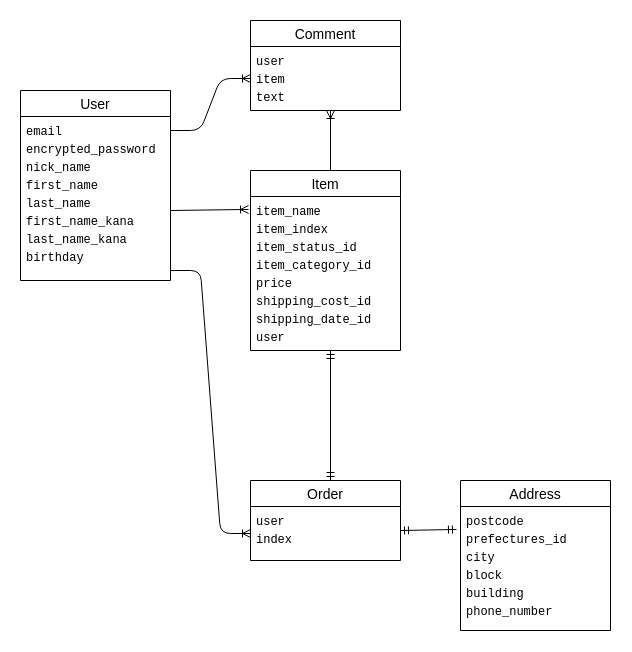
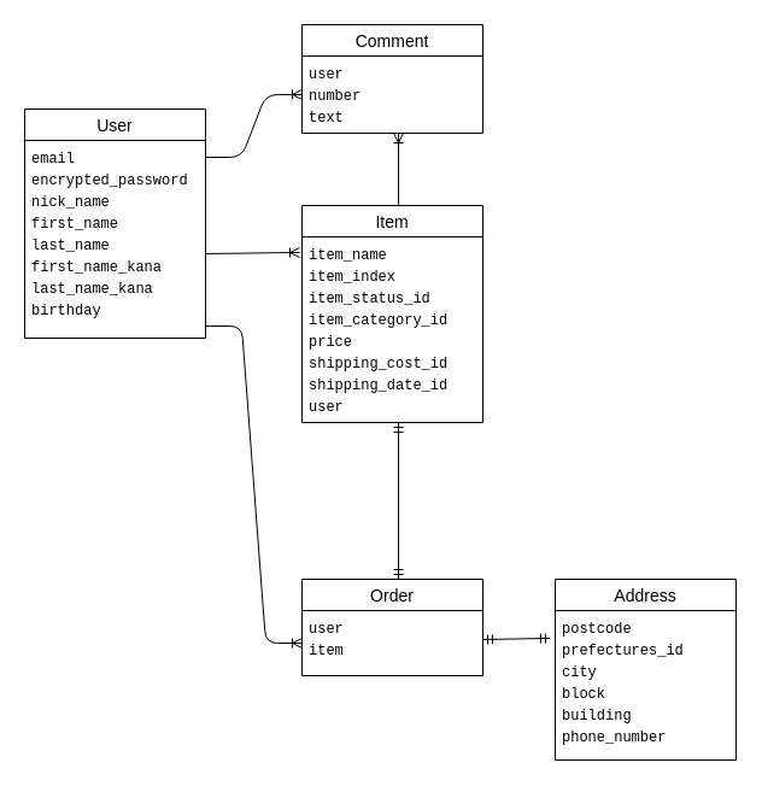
  <mxCell id="0" />
  <mxCell id="1" parent="0" />
  <mxCell id="2" value="Address" style="swimlane;fontStyle=0;childLayout=stackLayout;horizontal=1;startSize=26;horizontalStack=0;resizeParent=1;resizeParentMax=0;resizeLast=0;collapsible=1;marginBottom=0;align=center;fontSize=14;" parent="1" vertex="1"><mxGeometry x="460" y="480" width="150" height="150" as="geometry" /></mxCell>
  <mxCell id="3" value="&lt;div style=&quot;font-family: Menlo, Monaco, &amp;quot;Courier New&amp;quot;, monospace; line-height: 18px; white-space: pre;&quot;&gt;&lt;div style=&quot;&quot;&gt;&lt;div style=&quot;line-height: 18px;&quot;&gt;&lt;div style=&quot;&quot;&gt;&lt;span style=&quot;background-color: rgb(255, 255, 255);&quot;&gt;&lt;font style=&quot;color: rgb(0, 0, 0);&quot;&gt;postcode&lt;/font&gt;&lt;/span&gt;&lt;/div&gt;&lt;div style=&quot;&quot;&gt;&lt;span style=&quot;background-color: rgb(255, 255, 255); color: rgb(204, 204, 204);&quot;&gt;&lt;font style=&quot;color: rgb(0, 0, 0);&quot;&gt;prefectures_id&lt;/font&gt;&lt;/span&gt;&lt;/div&gt;&lt;div style=&quot;&quot;&gt;&lt;span style=&quot;background-color: rgb(255, 255, 255); color: rgb(204, 204, 204);&quot;&gt;&lt;font style=&quot;color: rgb(0, 0, 0);&quot;&gt;city&lt;/font&gt;&lt;/span&gt;&lt;/div&gt;&lt;div style=&quot;&quot;&gt;&lt;span style=&quot;background-color: rgb(255, 255, 255); color: rgb(204, 204, 204);&quot;&gt;&lt;font style=&quot;color: rgb(0, 0, 0);&quot;&gt;block&lt;/font&gt;&lt;/span&gt;&lt;/div&gt;&lt;div style=&quot;&quot;&gt;&lt;span style=&quot;background-color: rgb(255, 255, 255); color: rgb(204, 204, 204);&quot;&gt;&lt;font style=&quot;color: rgb(0, 0, 0);&quot;&gt;building &lt;/font&gt;&lt;/span&gt;&lt;/div&gt;&lt;div style=&quot;&quot;&gt;&lt;span style=&quot;background-color: rgb(255, 255, 255); color: rgb(204, 204, 204);&quot;&gt;&lt;font style=&quot;color: rgb(0, 0, 0);&quot;&gt;phone_number&lt;/font&gt;&lt;/span&gt;&lt;/div&gt;&lt;/div&gt;&lt;/div&gt;&lt;/div&gt;" style="text;strokeColor=none;fillColor=none;spacingLeft=4;spacingRight=4;overflow=hidden;rotatable=0;points=[[0,0.5],[1,0.5]];portConstraint=eastwest;fontSize=12;whiteSpace=wrap;html=1;" parent="2" vertex="1"><mxGeometry y="26" width="150" height="124" as="geometry" /></mxCell>
  <mxCell id="4" value="Item" style="swimlane;fontStyle=0;childLayout=stackLayout;horizontal=1;startSize=26;horizontalStack=0;resizeParent=1;resizeParentMax=0;resizeLast=0;collapsible=1;marginBottom=0;align=center;fontSize=14;" parent="1" vertex="1"><mxGeometry x="250" y="170" width="150" height="180" as="geometry" /></mxCell>
  <mxCell id="5" value="&lt;div style=&quot;font-family: Menlo, Monaco, &amp;quot;Courier New&amp;quot;, monospace; line-height: 18px; white-space: pre;&quot;&gt;&lt;div style=&quot;&quot;&gt;&lt;span style=&quot;background-color: rgb(255, 255, 255);&quot;&gt;&lt;font style=&quot;color: rgb(0, 0, 0);&quot;&gt;item_name    &lt;/font&gt;&lt;/span&gt;&lt;/div&gt;&lt;div style=&quot;&quot;&gt;&lt;span style=&quot;background-color: rgb(255, 255, 255); color: rgb(204, 204, 204);&quot;&gt;&lt;font style=&quot;color: rgb(0, 0, 0);&quot;&gt;item_index   &lt;/font&gt;&lt;/span&gt;&lt;/div&gt;&lt;div style=&quot;&quot;&gt;&lt;span style=&quot;background-color: rgb(255, 255, 255); color: rgb(204, 204, 204);&quot;&gt;&lt;font style=&quot;color: rgb(0, 0, 0);&quot;&gt;item_status_id  &lt;/font&gt;&lt;/span&gt;&lt;/div&gt;&lt;div style=&quot;&quot;&gt;&lt;span style=&quot;background-color: rgb(255, 255, 255); color: rgb(204, 204, 204);&quot;&gt;&lt;font style=&quot;color: rgb(0, 0, 0);&quot;&gt;item_category_id&lt;/font&gt;&lt;/span&gt;&lt;/div&gt;&lt;div style=&quot;&quot;&gt;&lt;span style=&quot;background-color: rgb(255, 255, 255); color: rgb(204, 204, 204);&quot;&gt;&lt;font style=&quot;color: rgb(0, 0, 0);&quot;&gt;price        &lt;/font&gt;&lt;/span&gt;&lt;/div&gt;&lt;div style=&quot;&quot;&gt;&lt;span style=&quot;background-color: rgb(255, 255, 255); color: rgb(204, 204, 204);&quot;&gt;&lt;font style=&quot;color: rgb(0, 0, 0);&quot;&gt;shipping_cost_id&lt;/font&gt;&lt;/span&gt;&lt;/div&gt;&lt;div style=&quot;&quot;&gt;&lt;span style=&quot;background-color: rgb(255, 255, 255); color: rgb(204, 204, 204);&quot;&gt;&lt;font style=&quot;color: rgb(0, 0, 0);&quot;&gt;shipping_date_id&lt;/font&gt;&lt;/span&gt;&lt;/div&gt;&lt;div style=&quot;&quot;&gt;&lt;span style=&quot;background-color: rgb(255, 255, 255); color: rgb(204, 204, 204);&quot;&gt;&lt;font style=&quot;color: rgb(0, 0, 0);&quot;&gt;user&lt;/font&gt;&lt;/span&gt;&lt;/div&gt;&lt;/div&gt;" style="text;strokeColor=none;fillColor=none;spacingLeft=4;spacingRight=4;overflow=hidden;rotatable=0;points=[[0,0.5],[1,0.5]];portConstraint=eastwest;fontSize=12;whiteSpace=wrap;html=1;" parent="4" vertex="1"><mxGeometry y="26" width="150" height="154" as="geometry" /></mxCell>
  <mxCell id="6" value="Order" style="swimlane;fontStyle=0;childLayout=stackLayout;horizontal=1;startSize=26;horizontalStack=0;resizeParent=1;resizeParentMax=0;resizeLast=0;collapsible=1;marginBottom=0;align=center;fontSize=14;" parent="1" vertex="1"><mxGeometry x="250" y="480" width="150" height="80" as="geometry" /></mxCell>
- <mxCell id="7" value="&lt;div style=&quot;font-family: Menlo, Monaco, &amp;quot;Courier New&amp;quot;, monospace; font-weight: normal; font-size: 12px; line-height: 18px; white-space: pre;&quot;&gt;&lt;div style=&quot;&quot;&gt;&lt;span style=&quot;background-color: rgb(255, 255, 255);&quot;&gt;&lt;font style=&quot;color: rgb(0, 0, 0);&quot;&gt;user&lt;/font&gt;&lt;/span&gt;&lt;/div&gt;&lt;div style=&quot;&quot;&gt;&lt;span style=&quot;background-color: rgb(255, 255, 255); color: rgb(204, 204, 204);&quot;&gt;&lt;font style=&quot;color: rgb(0, 0, 0);&quot;&gt;index&lt;/font&gt;&lt;/span&gt;&lt;/div&gt;&lt;/div&gt;" style="text;strokeColor=none;fillColor=none;spacingLeft=4;spacingRight=4;overflow=hidden;rotatable=0;points=[[0,0.5],[1,0.5]];portConstraint=eastwest;fontSize=12;whiteSpace=wrap;html=1;" parent="6" vertex="1"><mxGeometry y="26" width="150" height="54" as="geometry" /></mxCell>
+ <mxCell id="7" value="&lt;div style=&quot;font-family: Menlo, Monaco, &amp;quot;Courier New&amp;quot;, monospace; font-weight: normal; font-size: 12px; line-height: 18px; white-space: pre;&quot;&gt;&lt;div style=&quot;&quot;&gt;&lt;span style=&quot;background-color: rgb(255, 255, 255);&quot;&gt;&lt;font style=&quot;color: rgb(0, 0, 0);&quot;&gt;user&lt;/font&gt;&lt;/span&gt;&lt;/div&gt;&lt;div style=&quot;&quot;&gt;&lt;span style=&quot;background-color: rgb(255, 255, 255); color: rgb(204, 204, 204);&quot;&gt;&lt;font style=&quot;color: rgb(0, 0, 0);&quot;&gt;item&lt;/font&gt;&lt;/span&gt;&lt;/div&gt;&lt;/div&gt;" style="text;strokeColor=none;fillColor=none;spacingLeft=4;spacingRight=4;overflow=hidden;rotatable=0;points=[[0,0.5],[1,0.5]];portConstraint=eastwest;fontSize=12;whiteSpace=wrap;html=1;" parent="6" vertex="1"><mxGeometry y="26" width="150" height="54" as="geometry" /></mxCell>
  <mxCell id="8" value="User" style="swimlane;fontStyle=0;childLayout=stackLayout;horizontal=1;startSize=26;horizontalStack=0;resizeParent=1;resizeParentMax=0;resizeLast=0;collapsible=1;marginBottom=0;align=center;fontSize=14;" parent="1" vertex="1"><mxGeometry x="20" y="90" width="150" height="190" as="geometry" /></mxCell>
  <mxCell id="9" value="&lt;div style=&quot;font-family: Menlo, Monaco, &amp;quot;Courier New&amp;quot;, monospace; font-weight: normal; font-size: 12px; line-height: 18px; white-space: pre;&quot;&gt;&lt;div style=&quot;&quot;&gt;&lt;span style=&quot;background-color: rgb(255, 255, 255);&quot;&gt;&lt;font style=&quot;color: rgb(0, 0, 0);&quot;&gt;email&lt;/font&gt;&lt;/span&gt;&lt;/div&gt;&lt;div style=&quot;&quot;&gt;&lt;span style=&quot;background-color: rgb(255, 255, 255); color: rgb(204, 204, 204);&quot;&gt;&lt;font style=&quot;color: rgb(0, 0, 0);&quot;&gt;encrypted_password&lt;/font&gt;&lt;/span&gt;&lt;/div&gt;&lt;div style=&quot;&quot;&gt;&lt;span style=&quot;background-color: rgb(255, 255, 255); color: rgb(204, 204, 204);&quot;&gt;&lt;font style=&quot;color: rgb(0, 0, 0);&quot;&gt;nick_name    &lt;/font&gt;&lt;/span&gt;&lt;/div&gt;&lt;div style=&quot;&quot;&gt;&lt;span style=&quot;background-color: rgb(255, 255, 255); color: rgb(204, 204, 204);&quot;&gt;&lt;font style=&quot;color: rgb(0, 0, 0);&quot;&gt;first_name         &lt;/font&gt;&lt;/span&gt;&lt;/div&gt;&lt;div style=&quot;&quot;&gt;&lt;span style=&quot;background-color: rgb(255, 255, 255); color: rgb(204, 204, 204);&quot;&gt;&lt;font style=&quot;color: rgb(0, 0, 0);&quot;&gt;last_name          &lt;/font&gt;&lt;/span&gt;&lt;/div&gt;&lt;div style=&quot;&quot;&gt;&lt;span style=&quot;background-color: rgb(255, 255, 255);&quot;&gt;&lt;font style=&quot;color: rgb(0, 0, 0);&quot;&gt;first_name_kana &lt;/font&gt;&lt;/span&gt;&lt;/div&gt;&lt;div style=&quot;&quot;&gt;&lt;span style=&quot;background-color: rgb(255, 255, 255); color: rgb(204, 204, 204);&quot;&gt;&lt;font style=&quot;color: rgb(0, 0, 0);&quot;&gt;last_name_kana&lt;/font&gt;&lt;/span&gt;&lt;/div&gt;&lt;div style=&quot;&quot;&gt;&lt;span style=&quot;background-color: rgb(255, 255, 255); color: rgb(204, 204, 204);&quot;&gt;&lt;font style=&quot;color: rgb(0, 0, 0);&quot;&gt;birthday&lt;/font&gt;&lt;/span&gt;&lt;/div&gt;&lt;/div&gt;" style="text;spacingLeft=4;spacingRight=4;overflow=hidden;rotatable=0;points=[[0,0.5],[1,0.5]];portConstraint=eastwest;fontSize=12;whiteSpace=wrap;html=1;" parent="8" vertex="1"><mxGeometry y="26" width="150" height="164" as="geometry" /></mxCell>
  <mxCell id="10" value="Comment" style="swimlane;fontStyle=0;childLayout=stackLayout;horizontal=1;startSize=26;horizontalStack=0;resizeParent=1;resizeParentMax=0;resizeLast=0;collapsible=1;marginBottom=0;align=center;fontSize=14;" vertex="1" parent="1"><mxGeometry x="250" y="20" width="150" height="90" as="geometry" /></mxCell>
- <mxCell id="11" value="&lt;div style=&quot;font-family: Menlo, Monaco, &amp;quot;Courier New&amp;quot;, monospace; line-height: 18px; white-space: pre;&quot;&gt;&lt;div style=&quot;&quot;&gt;&lt;span style=&quot;background-color: rgb(255, 255, 255);&quot;&gt;&lt;font style=&quot;color: rgb(0, 0, 0);&quot;&gt;user&lt;/font&gt;&lt;/span&gt;&lt;/div&gt;&lt;div style=&quot;&quot;&gt;&lt;span style=&quot;background-color: rgb(255, 255, 255); color: rgb(204, 204, 204);&quot;&gt;&lt;font style=&quot;color: rgb(0, 0, 0);&quot;&gt;item&lt;/font&gt;&lt;/span&gt;&lt;/div&gt;&lt;div style=&quot;&quot;&gt;&lt;font color=&quot;#000000&quot;&gt;&lt;span style=&quot;background-color: rgb(255, 255, 255);&quot;&gt;text&lt;/span&gt;&lt;/font&gt;&lt;/div&gt;&lt;/div&gt;" style="text;strokeColor=none;fillColor=none;spacingLeft=4;spacingRight=4;overflow=hidden;rotatable=0;points=[[0,0.5],[1,0.5]];portConstraint=eastwest;fontSize=12;whiteSpace=wrap;html=1;" vertex="1" parent="10"><mxGeometry y="26" width="150" height="64" as="geometry" /></mxCell>
+ <mxCell id="11" value="&lt;div style=&quot;font-family: Menlo, Monaco, &amp;quot;Courier New&amp;quot;, monospace; line-height: 18px; white-space: pre;&quot;&gt;&lt;div style=&quot;&quot;&gt;&lt;span style=&quot;background-color: rgb(255, 255, 255);&quot;&gt;&lt;font style=&quot;color: rgb(0, 0, 0);&quot;&gt;user&lt;/font&gt;&lt;/span&gt;&lt;/div&gt;&lt;div style=&quot;&quot;&gt;&lt;span style=&quot;background-color: rgb(255, 255, 255); color: rgb(204, 204, 204);&quot;&gt;&lt;font style=&quot;color: rgb(0, 0, 0);&quot;&gt;number&lt;/font&gt;&lt;/span&gt;&lt;/div&gt;&lt;div style=&quot;&quot;&gt;&lt;font color=&quot;#000000&quot;&gt;&lt;span style=&quot;background-color: rgb(255, 255, 255);&quot;&gt;text&lt;/span&gt;&lt;/font&gt;&lt;/div&gt;&lt;/div&gt;" style="text;strokeColor=none;fillColor=none;spacingLeft=4;spacingRight=4;overflow=hidden;rotatable=0;points=[[0,0.5],[1,0.5]];portConstraint=eastwest;fontSize=12;whiteSpace=wrap;html=1;" vertex="1" parent="10"><mxGeometry y="26" width="150" height="64" as="geometry" /></mxCell>
  <mxCell id="12" value="" style="fontSize=12;html=1;endArrow=ERoneToMany;" edge="1" parent="10"><mxGeometry width="100" height="100" relative="1" as="geometry"><mxPoint x="80" y="150" as="sourcePoint" /><mxPoint x="80" y="90" as="targetPoint" /></mxGeometry></mxCell>
  <mxCell id="13" value="" style="edgeStyle=entityRelationEdgeStyle;fontSize=12;html=1;endArrow=ERoneToMany;entryX=0;entryY=0.5;entryDx=0;entryDy=0;" edge="1" parent="1" target="11"><mxGeometry width="100" height="100" relative="1" as="geometry"><mxPoint x="170" y="130" as="sourcePoint" /><mxPoint x="270" y="30" as="targetPoint" /></mxGeometry></mxCell>
  <mxCell id="14" value="" style="edgeStyle=entityRelationEdgeStyle;fontSize=12;html=1;endArrow=ERoneToMany;entryX=0;entryY=0.5;entryDx=0;entryDy=0;" edge="1" parent="1" target="7"><mxGeometry width="100" height="100" relative="1" as="geometry"><mxPoint x="170" y="270" as="sourcePoint" /><mxPoint x="270" y="170" as="targetPoint" /></mxGeometry></mxCell>
  <mxCell id="15" value="" style="fontSize=12;html=1;endArrow=ERmandOne;startArrow=ERmandOne;" edge="1" parent="1"><mxGeometry width="100" height="100" relative="1" as="geometry"><mxPoint x="330" y="480" as="sourcePoint" /><mxPoint x="330" y="350" as="targetPoint" /></mxGeometry></mxCell>
  <mxCell id="16" value="" style="fontSize=12;html=1;endArrow=ERoneToMany;entryX=-0.013;entryY=0.084;entryDx=0;entryDy=0;entryPerimeter=0;" edge="1" parent="1" target="5"><mxGeometry width="100" height="100" relative="1" as="geometry"><mxPoint x="170" y="210" as="sourcePoint" /><mxPoint x="270" y="110" as="targetPoint" /></mxGeometry></mxCell>
  <mxCell id="17" value="" style="fontSize=12;html=1;endArrow=ERmandOne;startArrow=ERmandOne;entryX=-0.027;entryY=0.185;entryDx=0;entryDy=0;entryPerimeter=0;" edge="1" parent="1" target="3"><mxGeometry width="100" height="100" relative="1" as="geometry"><mxPoint x="400" y="530" as="sourcePoint" /><mxPoint x="500" y="430" as="targetPoint" /></mxGeometry></mxCell>
